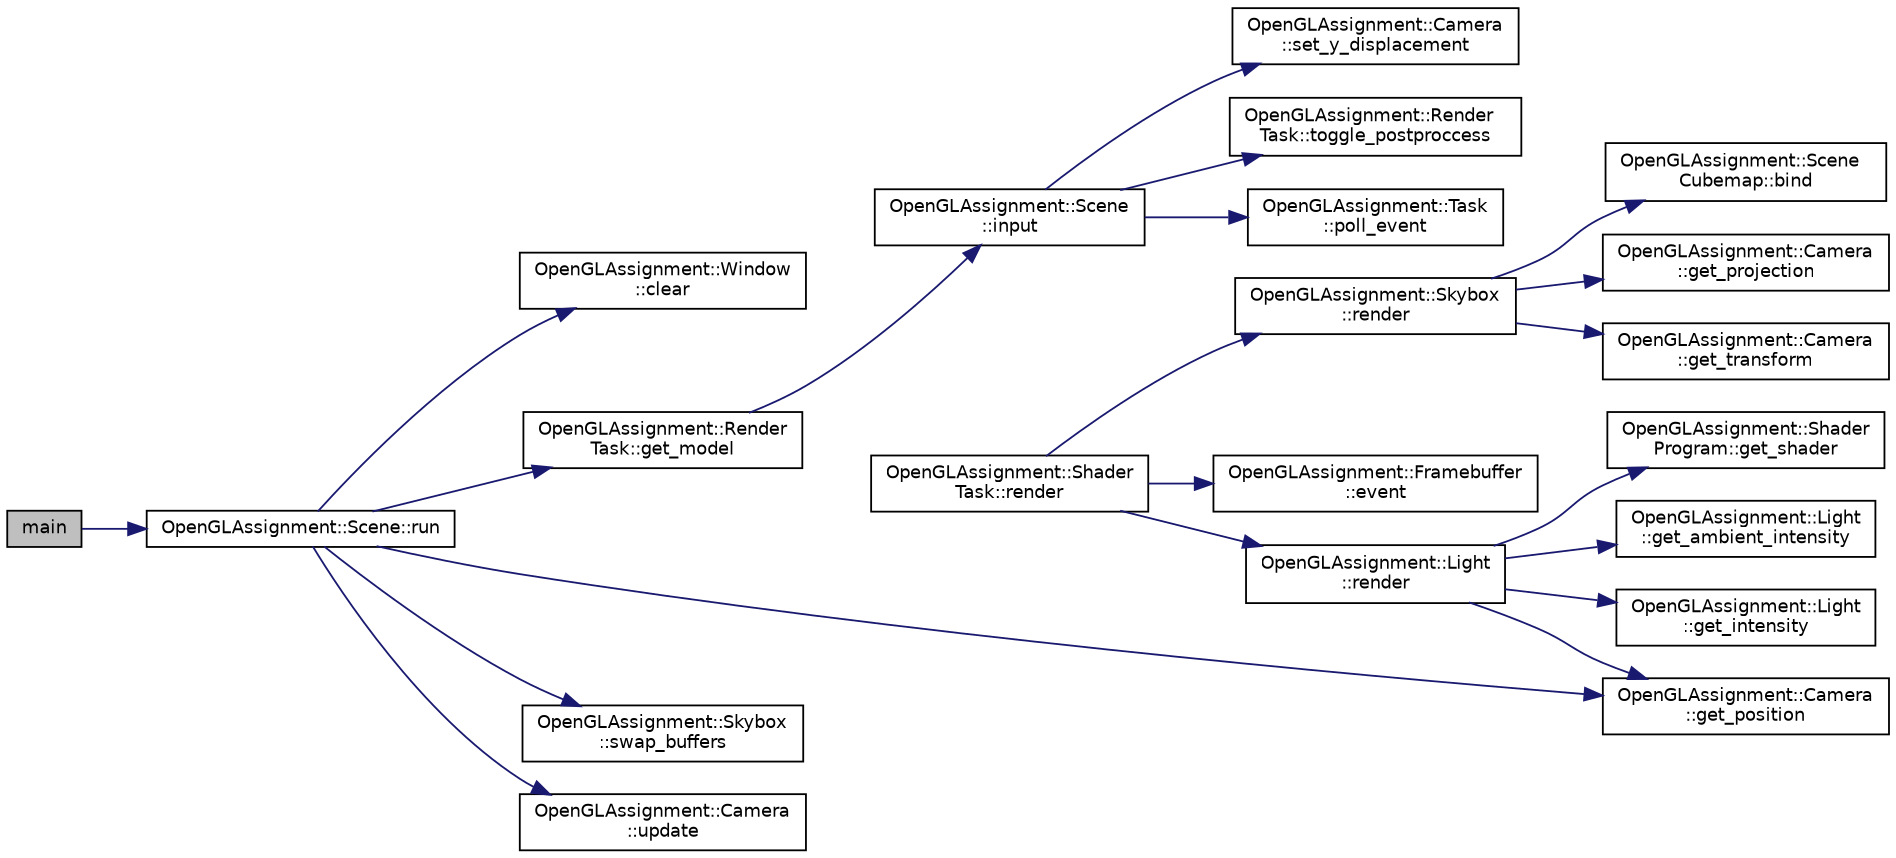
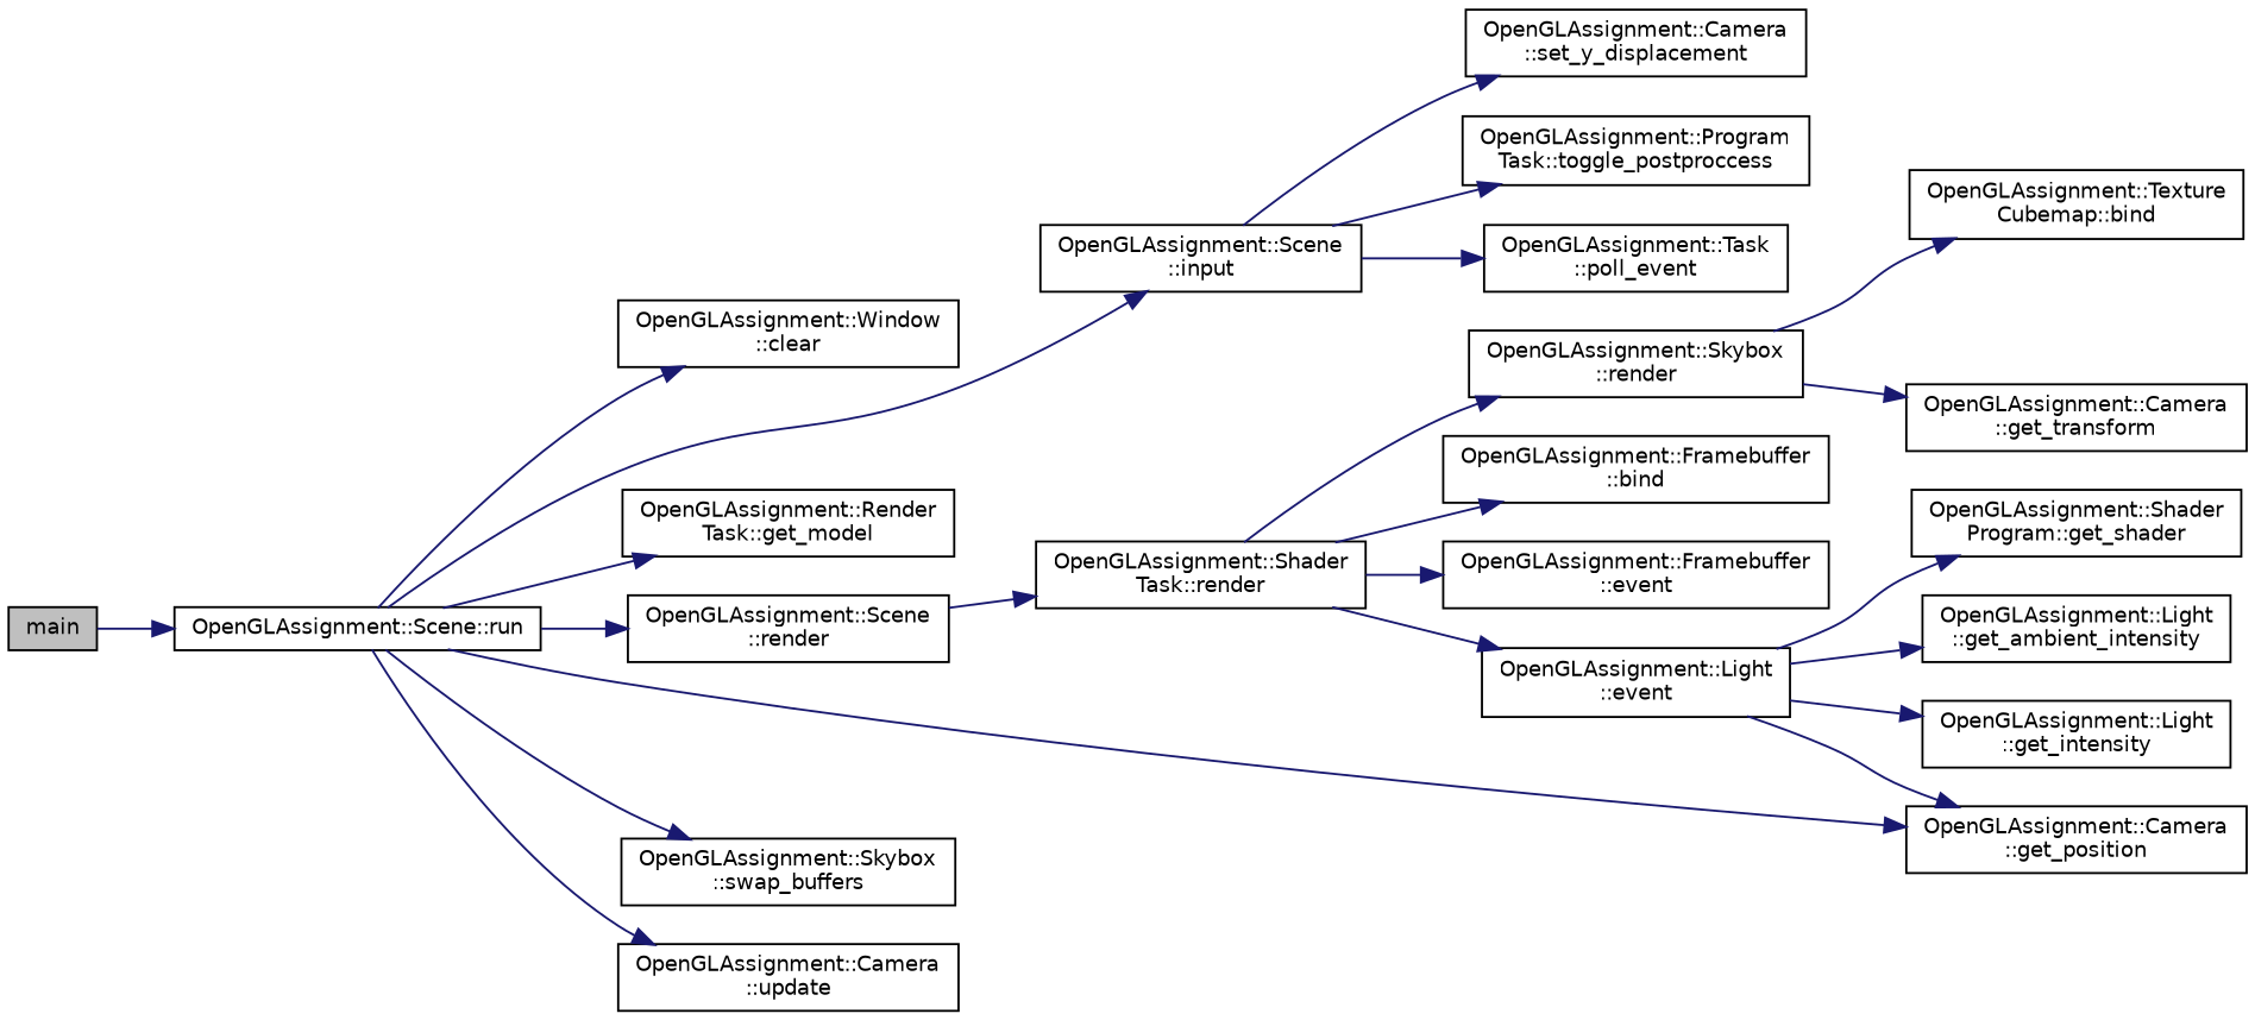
  digraph {
    rankdir=LR
    node [color=black fillcolor=white fontname=Helvetica fontsize=10 shape=record style=filled]
    edge [color=midnightblue fontname=Helvetica fontsize=10 labelfontname=Helvetica labelfontsize=10 style=solid]
    n1 [fillcolor=grey75 fontcolor=black height=0.2 label=main width=0.4]
    n2 [height=0.2 label="OpenGLAssignment::Scene::run" width=0.4]
    n3 [height=0.2 label="OpenGLAssignment::Window\l::clear" width=0.4]
    n4 [height=0.2 label="OpenGLAssignment::Render\lTask::get_model" width=0.4]
    n5 [height=0.2 label="OpenGLAssignment::Camera\l::get_position" width=0.4]
    n6 [height=0.2 label="OpenGLAssignment::Scene\l::input" width=0.4]
+   n7 [height=0.2 label="OpenGLAssignment::Scene\l::render" width=0.4]
    n8 [height=0.2 label="OpenGLAssignment::Skybox\l::swap_buffers" width=0.4]
    n9 [height=0.2 label="OpenGLAssignment::Camera\l::update" width=0.4]
    n10 [height=0.2 label="OpenGLAssignment::Task\l::poll_event" width=0.4]
    n11 [height=0.2 label="OpenGLAssignment::Camera\l::set_y_displacement" width=0.4]
-   n12 [height=0.2 label="OpenGLAssignment::Render\lTask::toggle_postproccess" width=0.4]
+   n12 [height=0.2 label="OpenGLAssignment::Program\lTask::toggle_postproccess" width=0.4]
    n13 [height=0.2 label="OpenGLAssignment::Shader\lTask::render" width=0.4]
+   n14 [height=0.2 label="OpenGLAssignment::Framebuffer\l::bind" width=0.4]
    n15 [height=0.2 label="OpenGLAssignment::Skybox\l::render" width=0.4]
    n16 [height=0.2 label="OpenGLAssignment::Framebuffer\l::event" width=0.4]
-   n17 [height=0.2 label="OpenGLAssignment::Light\l::render" width=0.4]
-   n18 [height=0.2 label="OpenGLAssignment::Scene\lCubemap::bind" width=0.4]
-   n19 [height=0.2 label="OpenGLAssignment::Camera\l::get_projection" width=0.4]
+   n17 [height=0.2 label="OpenGLAssignment::Light\l::event" width=0.4]
+   n18 [height=0.2 label="OpenGLAssignment::Texture\lCubemap::bind" width=0.4]
    n20 [height=0.2 label="OpenGLAssignment::Camera\l::get_transform" width=0.4]
    n21 [height=0.2 label="OpenGLAssignment::Light\l::get_ambient_intensity" width=0.4]
    n22 [height=0.2 label="OpenGLAssignment::Light\l::get_intensity" width=0.4]
    n23 [height=0.2 label="OpenGLAssignment::Shader\lProgram::get_shader" width=0.4]
    n1 -> n2
    n2 -> n3
    n2 -> n4
    n2 -> n5
-   n4 -> n6
+   n2 -> n6
+   n2 -> n7
    n2 -> n8
    n2 -> n9
    n6 -> n10
    n6 -> n11
    n6 -> n12
+   n7 -> n13
+   n13 -> n14
    n13 -> n15
    n13 -> n16
    n13 -> n17
    n15 -> n18
-   n15 -> n19
    n15 -> n20
    n17 -> n5
    n17 -> n21
    n17 -> n22
    n17 -> n23
  }
